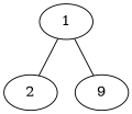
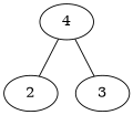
  graph {
    "regular-Gminlen"=5
    edge [dir=none]
-   1 [height=0.5 width=0.75]
+   1 [height=0.5 width=0.75 label=4]
    2 [height=0.5 width=0.75]
-   3 [height=0.5 width=0.75 label=9]
+   3 [height=0.5 width=0.75]
    1 -- 2
    1 -- 3
  }
